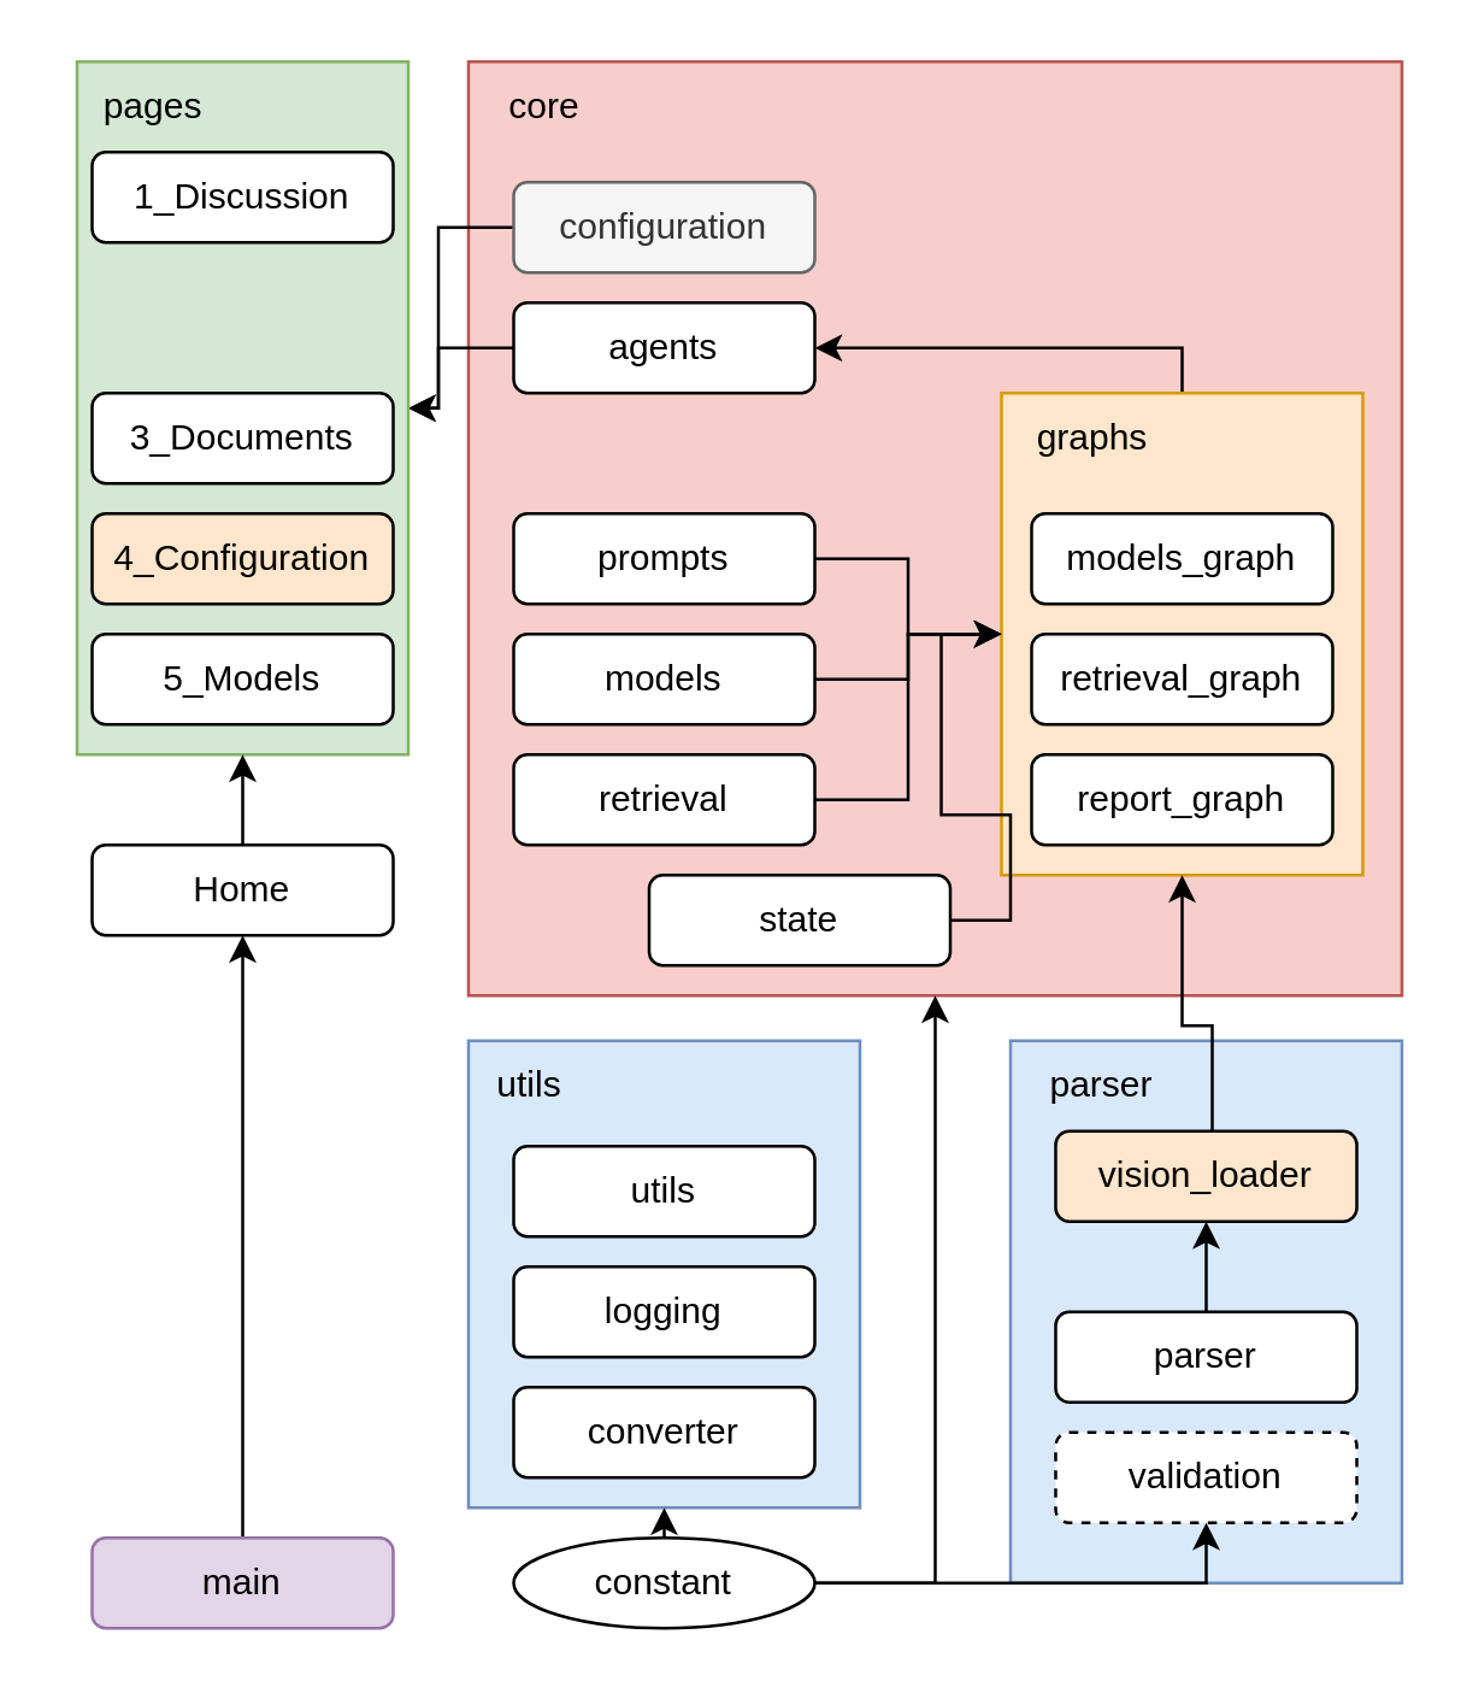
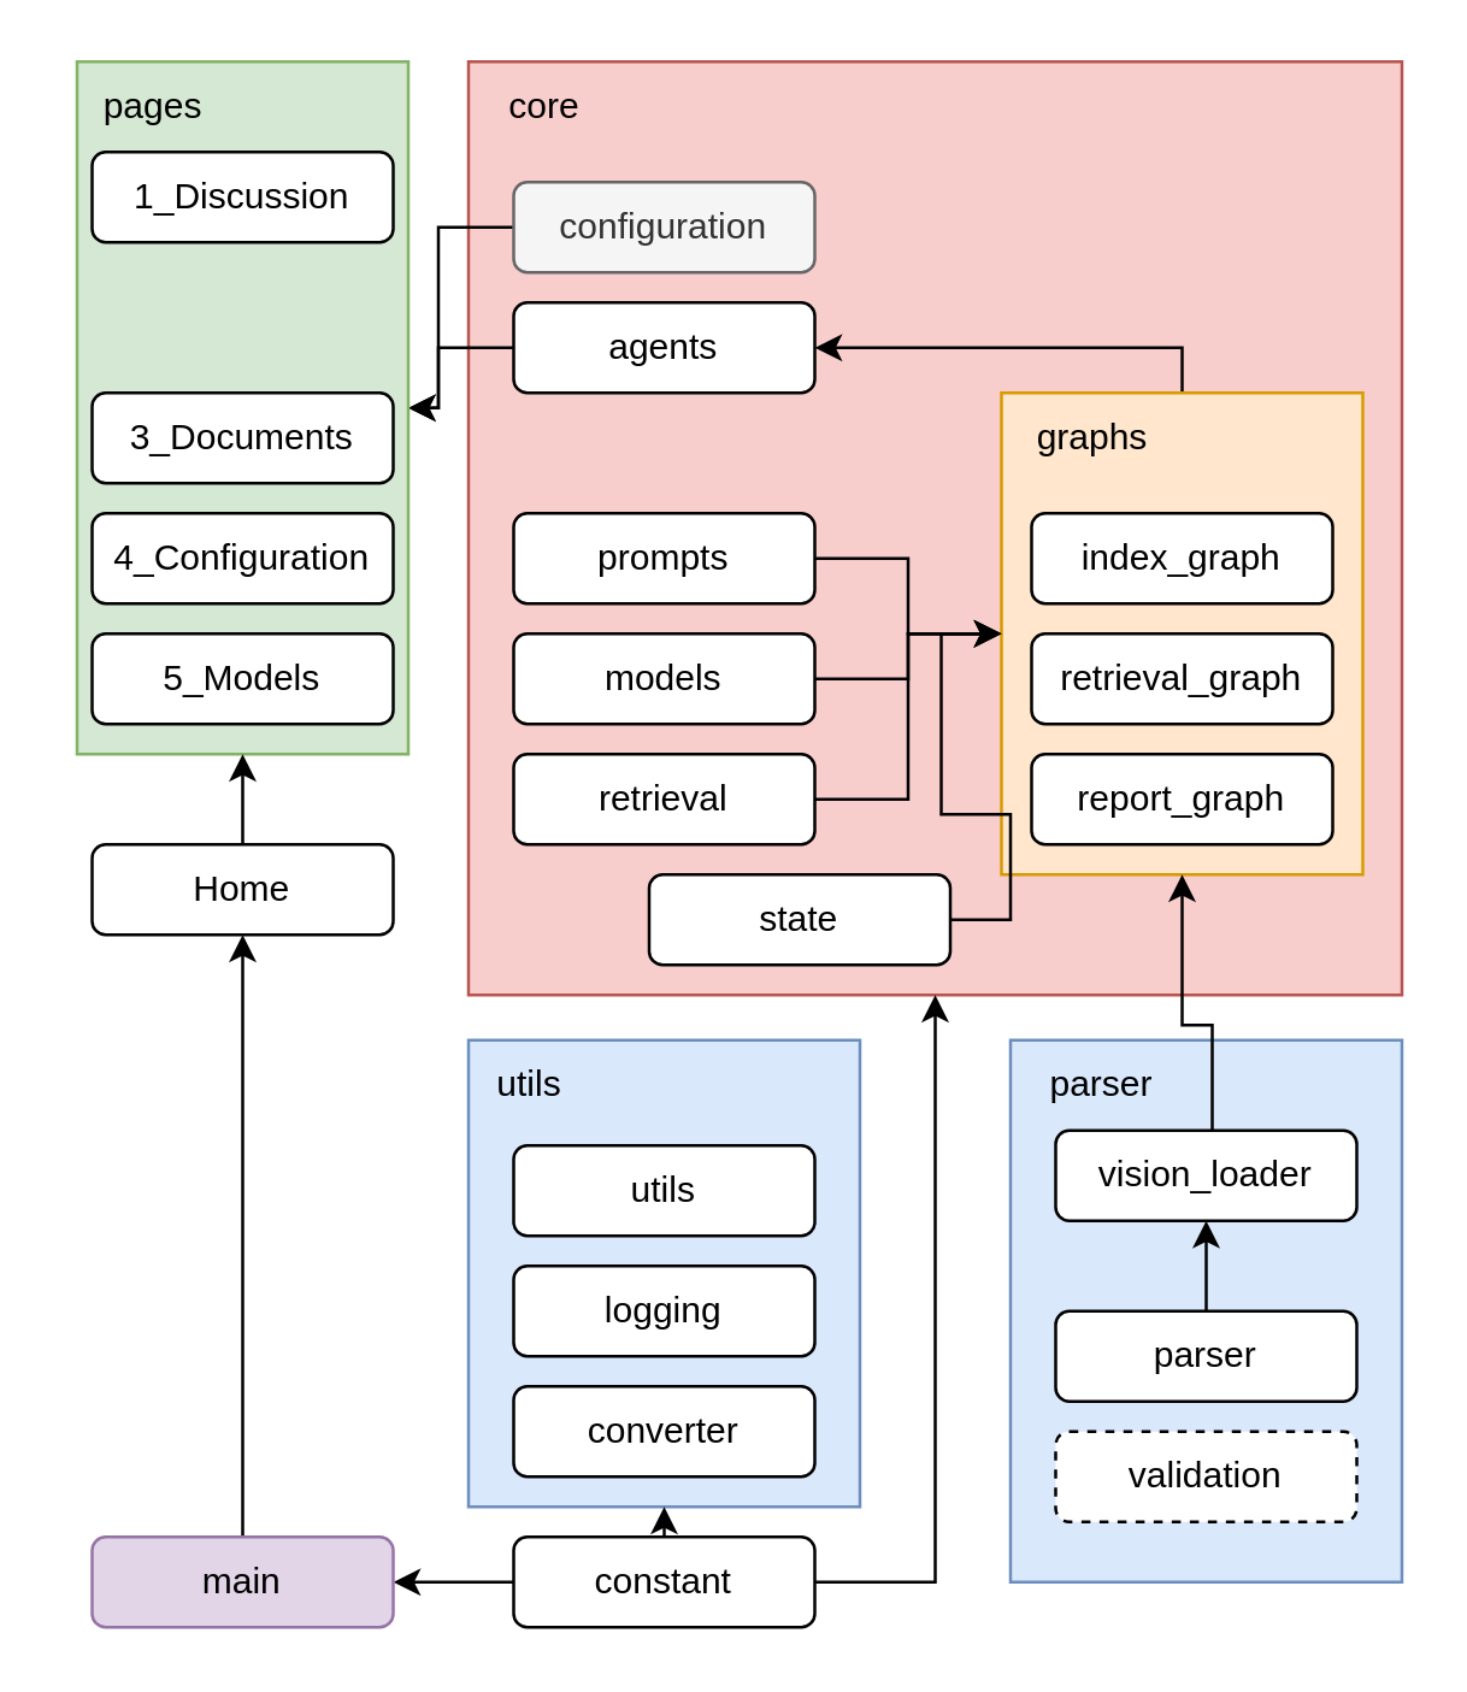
  <mxCell id="0" />
  <mxCell id="1" parent="0" />
  <mxCell id="2" value="" style="rounded=0;whiteSpace=wrap;html=1;fillColor=#f8cecc;strokeColor=#b85450;" vertex="1" parent="1"><mxGeometry x="155" y="20" width="310" height="310" as="geometry" /></mxCell>
  <mxCell id="3" value="&lt;div&gt;core&lt;/div&gt;" style="text;html=1;align=center;verticalAlign=middle;resizable=0;points=[];autosize=1;strokeColor=none;fillColor=none;" vertex="1" parent="1"><mxGeometry x="155" y="20" width="50" height="30" as="geometry" /></mxCell>
  <mxCell id="4" style="edgeStyle=orthogonalEdgeStyle;rounded=0;orthogonalLoop=1;jettySize=auto;html=1;entryX=1;entryY=0.5;entryDx=0;entryDy=0;exitX=0.5;exitY=0;exitDx=0;exitDy=0;" edge="1" parent="1" source="5" target="11"><mxGeometry relative="1" as="geometry"><Array as="points"><mxPoint x="392" y="115" /></Array></mxGeometry></mxCell>
  <mxCell id="5" value="&lt;br&gt;&lt;div&gt;&lt;br&gt;&lt;/div&gt;" style="rounded=0;whiteSpace=wrap;html=1;fillColor=#ffe6cc;strokeColor=#d79b00;" vertex="1" parent="1"><mxGeometry x="332" y="130" width="120" height="160" as="geometry" /></mxCell>
  <mxCell id="6" value="graphs" style="text;html=1;align=center;verticalAlign=middle;resizable=0;points=[];autosize=1;strokeColor=none;fillColor=none;" vertex="1" parent="1"><mxGeometry x="332" y="130" width="60" height="30" as="geometry" /></mxCell>
- <mxCell id="7" value="models_graph" style="rounded=1;whiteSpace=wrap;html=1;" vertex="1" parent="1"><mxGeometry x="342" y="170" width="100" height="30" as="geometry" /></mxCell>
+ <mxCell id="7" value="index_graph" style="rounded=1;whiteSpace=wrap;html=1;" vertex="1" parent="1"><mxGeometry x="342" y="170" width="100" height="30" as="geometry" /></mxCell>
  <mxCell id="8" value="retrieval_graph" style="rounded=1;whiteSpace=wrap;html=1;" vertex="1" parent="1"><mxGeometry x="342" y="210" width="100" height="30" as="geometry" /></mxCell>
  <mxCell id="9" value="report_graph" style="rounded=1;whiteSpace=wrap;html=1;" vertex="1" parent="1"><mxGeometry x="342" y="250" width="100" height="30" as="geometry" /></mxCell>
  <mxCell id="10" style="edgeStyle=orthogonalEdgeStyle;rounded=0;orthogonalLoop=1;jettySize=auto;html=1;entryX=1;entryY=0.5;entryDx=0;entryDy=0;" edge="1" parent="1" source="11" target="37"><mxGeometry relative="1" as="geometry"><Array as="points"><mxPoint x="145" y="115" /><mxPoint x="145" y="135" /></Array></mxGeometry></mxCell>
  <mxCell id="11" value="&lt;div&gt;agents&lt;/div&gt;" style="rounded=1;whiteSpace=wrap;html=1;" vertex="1" parent="1"><mxGeometry x="170" y="100" width="100" height="30" as="geometry" /></mxCell>
  <mxCell id="12" style="edgeStyle=orthogonalEdgeStyle;rounded=0;orthogonalLoop=1;jettySize=auto;html=1;entryX=1;entryY=0.5;entryDx=0;entryDy=0;" edge="1" parent="1" source="13" target="37"><mxGeometry relative="1" as="geometry"><Array as="points"><mxPoint x="145" y="75" /><mxPoint x="145" y="135" /></Array></mxGeometry></mxCell>
  <mxCell id="13" value="configuration" style="rounded=1;whiteSpace=wrap;html=1;fillColor=#f5f5f5;fontColor=#333333;strokeColor=#666666;" vertex="1" parent="1"><mxGeometry x="170" y="60" width="100" height="30" as="geometry" /></mxCell>
  <mxCell id="14" style="edgeStyle=orthogonalEdgeStyle;rounded=0;orthogonalLoop=1;jettySize=auto;html=1;entryX=0;entryY=0.5;entryDx=0;entryDy=0;" edge="1" parent="1" source="15" target="5"><mxGeometry relative="1" as="geometry" /></mxCell>
  <mxCell id="15" value="models" style="rounded=1;whiteSpace=wrap;html=1;" vertex="1" parent="1"><mxGeometry x="170" y="210" width="100" height="30" as="geometry" /></mxCell>
  <mxCell id="16" style="edgeStyle=orthogonalEdgeStyle;rounded=0;orthogonalLoop=1;jettySize=auto;html=1;entryX=0;entryY=0.5;entryDx=0;entryDy=0;" edge="1" parent="1" source="17" target="5"><mxGeometry relative="1" as="geometry" /></mxCell>
  <mxCell id="17" value="retrieval" style="rounded=1;whiteSpace=wrap;html=1;" vertex="1" parent="1"><mxGeometry x="170" y="250" width="100" height="30" as="geometry" /></mxCell>
  <mxCell id="18" style="edgeStyle=orthogonalEdgeStyle;rounded=0;orthogonalLoop=1;jettySize=auto;html=1;entryX=0;entryY=0.5;entryDx=0;entryDy=0;" edge="1" parent="1" source="19" target="5"><mxGeometry relative="1" as="geometry" /></mxCell>
  <mxCell id="19" value="state" style="rounded=1;whiteSpace=wrap;html=1;" vertex="1" parent="1"><mxGeometry x="215" y="290" width="100" height="30" as="geometry" /></mxCell>
  <mxCell id="20" value="" style="rounded=0;whiteSpace=wrap;html=1;fillColor=#dae8fc;strokeColor=#6c8ebf;" vertex="1" parent="1"><mxGeometry x="335" y="345" width="130" height="180" as="geometry" /></mxCell>
  <mxCell id="21" value="&lt;div&gt;parser&lt;/div&gt;" style="text;html=1;align=center;verticalAlign=middle;resizable=0;points=[];autosize=1;strokeColor=none;fillColor=none;" vertex="1" parent="1"><mxGeometry x="335" y="345" width="60" height="30" as="geometry" /></mxCell>
  <mxCell id="22" style="edgeStyle=orthogonalEdgeStyle;rounded=0;orthogonalLoop=1;jettySize=auto;html=1;entryX=0.5;entryY=1;entryDx=0;entryDy=0;" edge="1" parent="1" source="23" target="5"><mxGeometry relative="1" as="geometry"><Array as="points"><mxPoint x="402" y="340" /><mxPoint x="392" y="340" /></Array></mxGeometry></mxCell>
- <mxCell id="23" value="vision_loader" style="rounded=1;whiteSpace=wrap;html=1;fillColor=#ffe6cc;" vertex="1" parent="1"><mxGeometry x="350" y="375" width="100" height="30" as="geometry" /></mxCell>
+ <mxCell id="23" value="vision_loader" style="rounded=1;whiteSpace=wrap;html=1;" vertex="1" parent="1"><mxGeometry x="350" y="375" width="100" height="30" as="geometry" /></mxCell>
  <mxCell id="24" style="edgeStyle=orthogonalEdgeStyle;rounded=0;orthogonalLoop=1;jettySize=auto;html=1;entryX=0.5;entryY=1;entryDx=0;entryDy=0;" edge="1" parent="1" source="25" target="23"><mxGeometry relative="1" as="geometry" /></mxCell>
  <mxCell id="25" value="parser" style="rounded=1;whiteSpace=wrap;html=1;" vertex="1" parent="1"><mxGeometry x="350" y="435" width="100" height="30" as="geometry" /></mxCell>
  <mxCell id="26" value="validation" style="rounded=1;whiteSpace=wrap;html=1;dashed=1;" vertex="1" parent="1"><mxGeometry x="350" y="475" width="100" height="30" as="geometry" /></mxCell>
  <mxCell id="27" value="" style="rounded=0;whiteSpace=wrap;html=1;fillColor=#dae8fc;strokeColor=#6c8ebf;" vertex="1" parent="1"><mxGeometry x="155" y="345" width="130" height="155" as="geometry" /></mxCell>
  <mxCell id="28" value="utils" style="text;html=1;align=center;verticalAlign=middle;resizable=0;points=[];autosize=1;strokeColor=none;fillColor=none;" vertex="1" parent="1"><mxGeometry x="155" y="345" width="40" height="30" as="geometry" /></mxCell>
  <mxCell id="29" value="utils" style="rounded=1;whiteSpace=wrap;html=1;" vertex="1" parent="1"><mxGeometry x="170" y="380" width="100" height="30" as="geometry" /></mxCell>
- <mxCell id="30" style="edgeStyle=orthogonalEdgeStyle;rounded=0;orthogonalLoop=1;jettySize=auto;html=1;" edge="1" parent="1" source="32" target="26"><mxGeometry relative="1" as="geometry" /></mxCell>
+ <mxCell id="30" style="edgeStyle=orthogonalEdgeStyle;rounded=0;orthogonalLoop=1;jettySize=auto;html=1;entryX=1;entryY=0.5;entryDx=0;entryDy=0;" edge="1" parent="1" source="32" target="44"><mxGeometry relative="1" as="geometry" /></mxCell>
  <mxCell id="31" style="edgeStyle=orthogonalEdgeStyle;rounded=0;orthogonalLoop=1;jettySize=auto;html=1;entryX=0.5;entryY=1;entryDx=0;entryDy=0;" edge="1" parent="1" source="32" target="2"><mxGeometry relative="1" as="geometry"><Array as="points"><mxPoint x="310" y="525" /></Array></mxGeometry></mxCell>
- <mxCell id="32" value="constant" style="ellipse;whiteSpace=wrap;html=1;" vertex="1" parent="1"><mxGeometry x="170" y="510" width="100" height="30" as="geometry" /></mxCell>
+ <mxCell id="32" value="constant" style="rounded=1;whiteSpace=wrap;html=1;" vertex="1" parent="1"><mxGeometry x="170" y="510" width="100" height="30" as="geometry" /></mxCell>
  <mxCell id="33" style="edgeStyle=orthogonalEdgeStyle;rounded=0;orthogonalLoop=1;jettySize=auto;html=1;entryX=0;entryY=0.5;entryDx=0;entryDy=0;" edge="1" parent="1" source="34" target="5"><mxGeometry relative="1" as="geometry" /></mxCell>
  <mxCell id="34" value="prompts" style="rounded=1;whiteSpace=wrap;html=1;" vertex="1" parent="1"><mxGeometry x="170" y="170" width="100" height="30" as="geometry" /></mxCell>
  <mxCell id="35" value="converter" style="rounded=1;whiteSpace=wrap;html=1;" vertex="1" parent="1"><mxGeometry x="170" y="460" width="100" height="30" as="geometry" /></mxCell>
  <mxCell id="36" value="logging" style="rounded=1;whiteSpace=wrap;html=1;" vertex="1" parent="1"><mxGeometry x="170" y="420" width="100" height="30" as="geometry" /></mxCell>
  <mxCell id="37" value="" style="rounded=0;whiteSpace=wrap;html=1;fillColor=#d5e8d4;strokeColor=#82b366;" vertex="1" parent="1"><mxGeometry x="25" y="20" width="110" height="230" as="geometry" /></mxCell>
  <mxCell id="38" value="pages" style="text;html=1;align=center;verticalAlign=middle;resizable=0;points=[];autosize=1;strokeColor=none;fillColor=none;" vertex="1" parent="1"><mxGeometry x="20" y="20" width="60" height="30" as="geometry" /></mxCell>
  <mxCell id="39" value="1_Discussion" style="rounded=1;whiteSpace=wrap;html=1;" vertex="1" parent="1"><mxGeometry x="30" y="50" width="100" height="30" as="geometry" /></mxCell>
  <mxCell id="40" value="&lt;div&gt;3_Documents&lt;/div&gt;" style="rounded=1;whiteSpace=wrap;html=1;" vertex="1" parent="1"><mxGeometry x="30" y="130" width="100" height="30" as="geometry" /></mxCell>
- <mxCell id="41" value="4_Configuration" style="rounded=1;whiteSpace=wrap;html=1;fillColor=#ffe6cc;" vertex="1" parent="1"><mxGeometry x="30" y="170" width="100" height="30" as="geometry" /></mxCell>
+ <mxCell id="41" value="4_Configuration" style="rounded=1;whiteSpace=wrap;html=1;" vertex="1" parent="1"><mxGeometry x="30" y="170" width="100" height="30" as="geometry" /></mxCell>
  <mxCell id="42" value="5_Models" style="rounded=1;whiteSpace=wrap;html=1;" vertex="1" parent="1"><mxGeometry x="30" y="210" width="100" height="30" as="geometry" /></mxCell>
  <mxCell id="43" style="edgeStyle=orthogonalEdgeStyle;rounded=0;orthogonalLoop=1;jettySize=auto;html=1;entryX=0.5;entryY=1;entryDx=0;entryDy=0;" edge="1" parent="1" source="44" target="46"><mxGeometry relative="1" as="geometry" /></mxCell>
  <mxCell id="44" value="main" style="rounded=1;whiteSpace=wrap;html=1;fillColor=#e1d5e7;strokeColor=#9673a6;" vertex="1" parent="1"><mxGeometry x="30" y="510" width="100" height="30" as="geometry" /></mxCell>
  <mxCell id="45" style="edgeStyle=orthogonalEdgeStyle;rounded=0;orthogonalLoop=1;jettySize=auto;html=1;entryX=0.5;entryY=1;entryDx=0;entryDy=0;" edge="1" parent="1" source="46" target="37"><mxGeometry relative="1" as="geometry" /></mxCell>
  <mxCell id="46" value="Home" style="rounded=1;whiteSpace=wrap;html=1;" vertex="1" parent="1"><mxGeometry x="30" y="280" width="100" height="30" as="geometry" /></mxCell>
  <mxCell id="47" style="edgeStyle=orthogonalEdgeStyle;rounded=0;orthogonalLoop=1;jettySize=auto;html=1;entryX=0.5;entryY=1;entryDx=0;entryDy=0;" edge="1" parent="1" source="32" target="27"><mxGeometry relative="1" as="geometry"><Array as="points"><mxPoint x="225" y="510" /><mxPoint x="225" y="510" /></Array></mxGeometry></mxCell>
